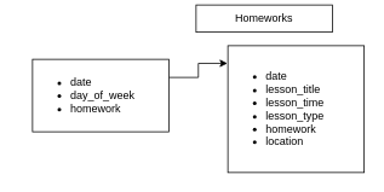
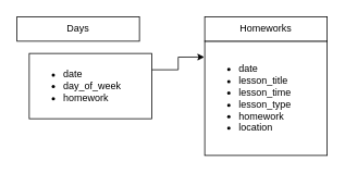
  <mxCell id="0" />
  <mxCell id="1" parent="0" />
  <mxCell id="2" style="edgeStyle=orthogonalEdgeStyle;rounded=0;orthogonalLoop=1;jettySize=auto;html=1;exitX=1;exitY=0.25;exitDx=0;exitDy=0;entryX=-0.003;entryY=0.139;entryDx=0;entryDy=0;entryPerimeter=0;" edge="1" parent="1" source="3" target="5"><mxGeometry relative="1" as="geometry" /></mxCell>
  <mxCell id="3" value="&lt;ul&gt;&lt;li&gt;&lt;span&gt;date&lt;/span&gt;&lt;/li&gt;&lt;li&gt;&lt;span&gt;day_of_week&lt;/span&gt;&lt;/li&gt;&lt;li&gt;&lt;span&gt;homework&lt;/span&gt;&lt;/li&gt;&lt;/ul&gt;" style="rounded=0;html=1;align=left;labelPosition=center;verticalLabelPosition=middle;verticalAlign=middle;labelBorderColor=none;whiteSpace=wrap;textDirection=ltr;" vertex="1" parent="1"><mxGeometry x="35" y="65" width="150" height="80" as="geometry" /></mxCell>
+ <mxCell id="4" value="Days" style="rounded=0;whiteSpace=wrap;html=1;align=center;verticalAlign=middle;" vertex="1" parent="1"><mxGeometry x="20" y="20" width="150" height="30" as="geometry" /></mxCell>
  <mxCell id="5" value="&lt;ul&gt;&lt;li&gt;date&lt;/li&gt;&lt;li&gt;lesson_title&lt;/li&gt;&lt;li&gt;lesson_time&lt;/li&gt;&lt;li&gt;lesson_type&lt;/li&gt;&lt;li&gt;homework&lt;/li&gt;&lt;li&gt;location&lt;/li&gt;&lt;/ul&gt;" style="rounded=0;html=1;align=left;labelPosition=center;verticalLabelPosition=middle;verticalAlign=middle;labelBorderColor=none;whiteSpace=wrap;textDirection=ltr;" vertex="1" parent="1"><mxGeometry x="250" y="50" width="150" height="140" as="geometry" /></mxCell>
- <mxCell id="6" value="Homeworks" style="rounded=0;whiteSpace=wrap;html=1;align=center;verticalAlign=middle;" vertex="1" parent="1"><mxGeometry x="215" y="5" width="150" height="30" as="geometry" /></mxCell>
+ <mxCell id="6" value="Homeworks" style="rounded=0;whiteSpace=wrap;html=1;align=center;verticalAlign=middle;" vertex="1" parent="1"><mxGeometry x="250" y="20" width="150" height="30" as="geometry" /></mxCell>
